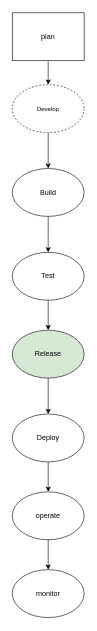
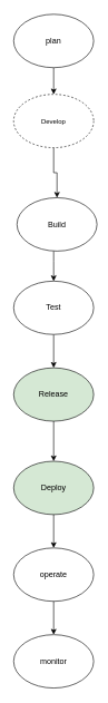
  <mxCell id="0" />
  <mxCell id="1" parent="0" />
  <mxCell id="2" value="" style="edgeStyle=orthogonalEdgeStyle;rounded=0;orthogonalLoop=1;jettySize=auto;html=1;" parent="1" source="3" target="5" edge="1"><mxGeometry relative="1" as="geometry"><Array as="points"><mxPoint x="80" y="150" /><mxPoint x="80" y="150" /></Array></mxGeometry></mxCell>
- <mxCell id="3" value="plan" style="whiteSpace=wrap;html=1;rounded=0;" parent="1" vertex="1"><mxGeometry x="20" width="120" height="80" as="geometry" y="20" /></mxCell>
+ <mxCell id="3" value="plan" style="ellipse;whiteSpace=wrap;html=1;" parent="1" vertex="1"><mxGeometry x="20" width="120" height="80" as="geometry" y="20" /></mxCell>
  <mxCell id="4" value="" style="edgeStyle=orthogonalEdgeStyle;rounded=0;orthogonalLoop=1;jettySize=auto;html=1;" parent="1" source="5" target="7" edge="1"><mxGeometry relative="1" as="geometry" /></mxCell>
  <mxCell id="5" value="&lt;font size=&quot;1&quot;&gt;Develop&lt;/font&gt;" style="ellipse;whiteSpace=wrap;html=1;dashed=1;" parent="1" vertex="1"><mxGeometry x="20" y="140" width="120" height="80" as="geometry" /></mxCell>
  <mxCell id="6" value="" style="edgeStyle=orthogonalEdgeStyle;rounded=0;orthogonalLoop=1;jettySize=auto;html=1;" parent="1" source="7" target="9" edge="1"><mxGeometry relative="1" as="geometry"><Array as="points"><mxPoint x="80" y="390" /><mxPoint x="80" y="390" /></Array></mxGeometry></mxCell>
- <mxCell id="7" value="Build" style="ellipse;whiteSpace=wrap;html=1;" parent="1" vertex="1"><mxGeometry x="20" y="280" width="120" height="80" as="geometry" /></mxCell>
+ <mxCell id="7" value="Build" style="ellipse;whiteSpace=wrap;html=1;" parent="1" vertex="1"><mxGeometry x="25" y="295" width="120" height="80" as="geometry" /></mxCell>
  <mxCell id="8" value="" style="edgeStyle=orthogonalEdgeStyle;rounded=0;orthogonalLoop=1;jettySize=auto;html=1;" parent="1" source="9" target="10" edge="1"><mxGeometry relative="1" as="geometry" /></mxCell>
  <mxCell id="9" value="Test" style="ellipse;whiteSpace=wrap;html=1;" parent="1" vertex="1"><mxGeometry x="20" y="420" width="120" height="80" as="geometry" /></mxCell>
  <mxCell id="10" value="Release" style="ellipse;whiteSpace=wrap;html=1;fillColor=#d5e8d4;" parent="1" vertex="1"><mxGeometry x="20" y="550" width="120" height="80" as="geometry" /></mxCell>
  <mxCell id="11" value="" style="endArrow=classic;html=1;rounded=0;" edge="1" parent="1"><mxGeometry width="50" height="50" relative="1" as="geometry"><mxPoint x="80" y="630" as="sourcePoint" /><mxPoint x="80" y="690" as="targetPoint" /></mxGeometry></mxCell>
- <mxCell id="12" value="Deploy" style="ellipse;whiteSpace=wrap;html=1;" vertex="1" parent="1"><mxGeometry x="20" y="690" width="120" height="80" as="geometry" /></mxCell>
+ <mxCell id="12" value="Deploy" style="ellipse;whiteSpace=wrap;html=1;fillColor=#d5e8d4;" vertex="1" parent="1"><mxGeometry x="20" y="690" width="120" height="80" as="geometry" /></mxCell>
  <mxCell id="13" value="" style="endArrow=classic;html=1;rounded=0;" edge="1" parent="1"><mxGeometry width="50" height="50" relative="1" as="geometry"><mxPoint x="80" y="770" as="sourcePoint" /><mxPoint x="80" y="820" as="targetPoint" /></mxGeometry></mxCell>
  <mxCell id="14" value="operate" style="ellipse;whiteSpace=wrap;html=1;" vertex="1" parent="1"><mxGeometry x="20" y="820" width="120" height="80" as="geometry" /></mxCell>
  <mxCell id="15" value="" style="endArrow=classic;html=1;rounded=0;" edge="1" parent="1"><mxGeometry width="50" height="50" relative="1" as="geometry"><mxPoint x="80" y="900" as="sourcePoint" /><mxPoint x="80" y="950" as="targetPoint" /></mxGeometry></mxCell>
  <mxCell id="16" value="monitor" style="ellipse;whiteSpace=wrap;html=1;" vertex="1" parent="1"><mxGeometry x="20" y="950" width="120" height="80" as="geometry" /></mxCell>
